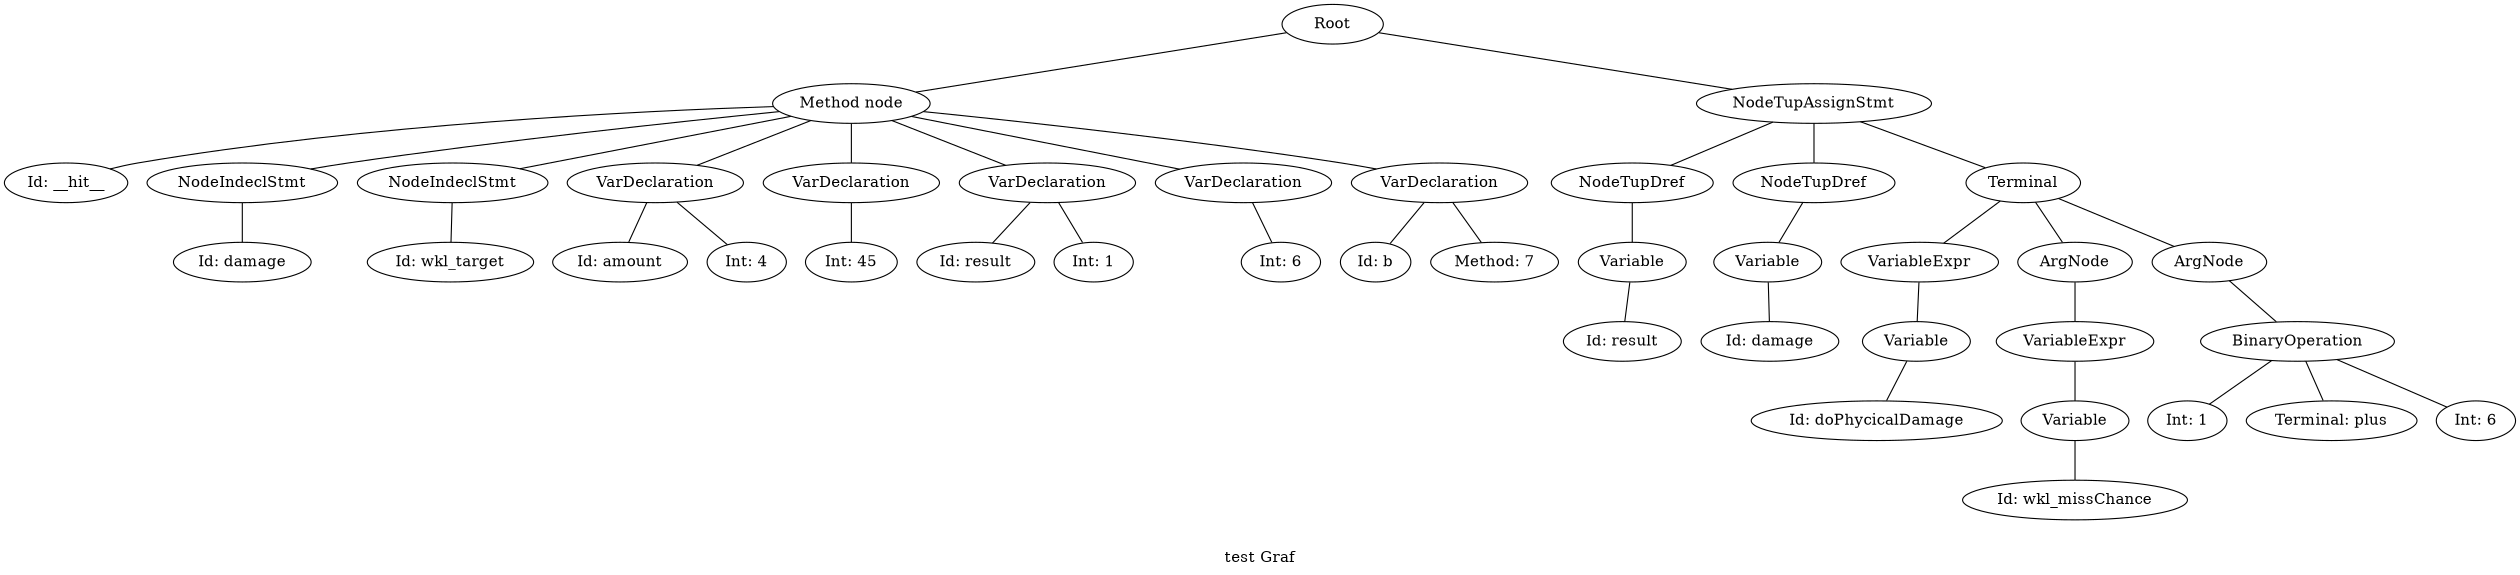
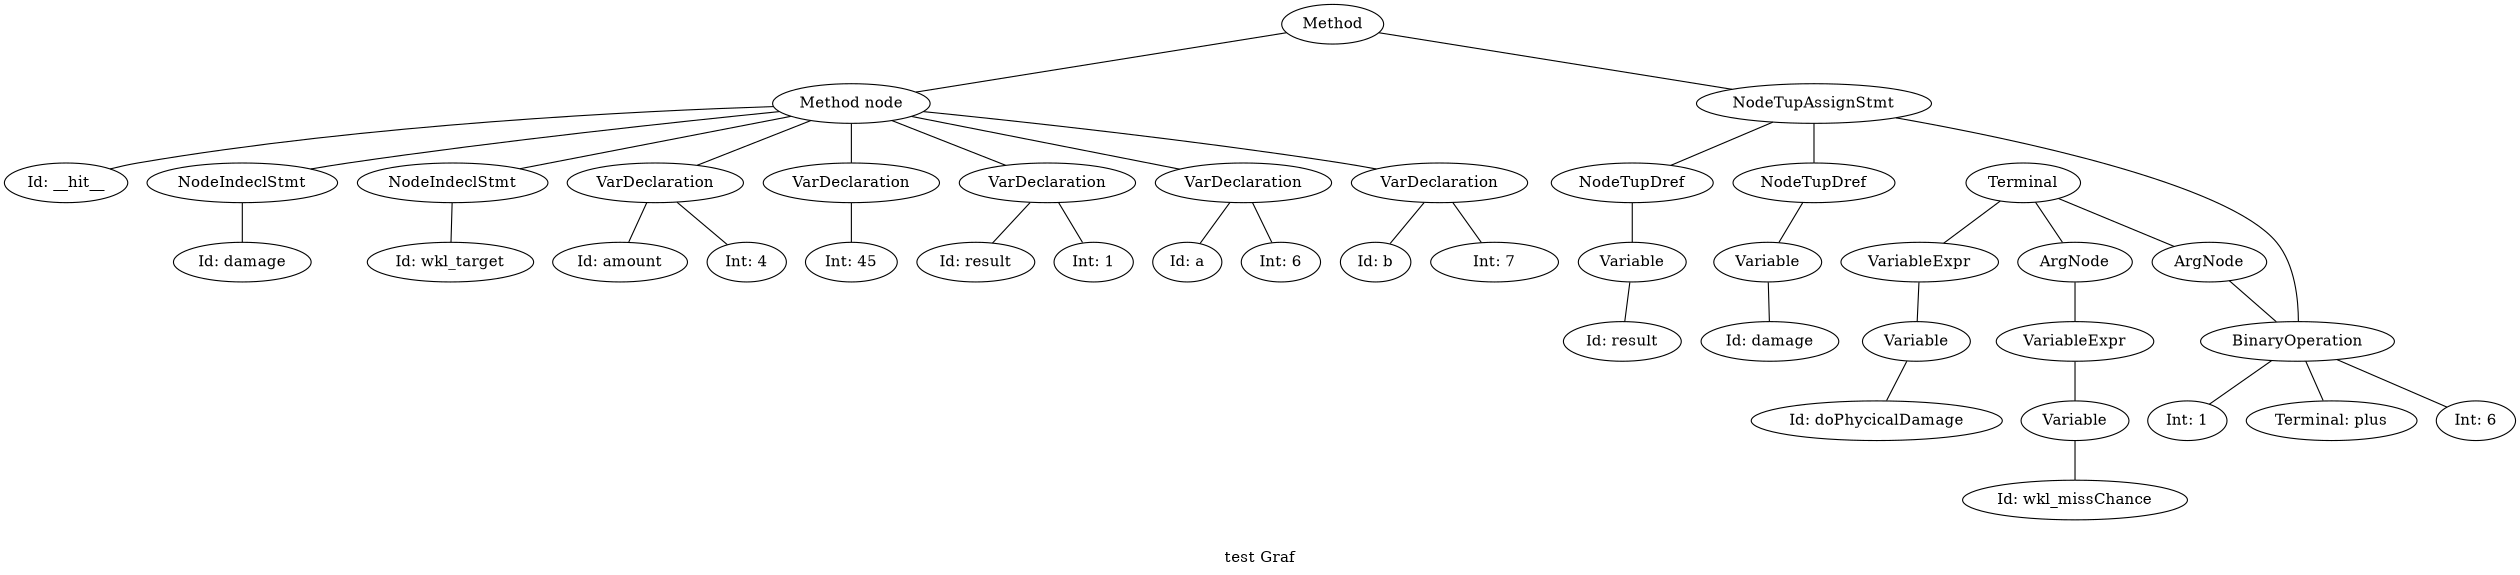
  graph {
    label="test Graf"
-   n1 [label=Root]
+   n1 [label=Method]
    n2 [label="Method node"]
    n3 [label=NodeTupAssignStmt]
    n4 [label="Id: __hit__"]
    n5 [label=NodeIndeclStmt]
    n6 [label=NodeIndeclStmt]
    n7 [label=VarDeclaration]
    n8 [label=VarDeclaration]
    n9 [label=VarDeclaration]
    n10 [label=VarDeclaration]
    n11 [label=VarDeclaration]
    n12 [label="Id: damage"]
    n13 [label="Id: wkl_target"]
    n14 [label="Id: amount"]
    n15 [label="Int: 4"]
    n16 [label="Int: 45"]
    n17 [label="Id: result"]
    n18 [label="Int: 1"]
+   n19 [label="Id: a"]
    n20 [label="Int: 6"]
    n21 [label="Id: b"]
-   n22 [label="Method: 7"]
+   n22 [label="Int: 7"]
    n23 [label=NodeTupDref]
    n24 [label=NodeTupDref]
    n25 [label=Terminal]
    n26 [label=Variable]
    n27 [label=Variable]
    n28 [label=VariableExpr]
    n29 [label=ArgNode]
    n30 [label=ArgNode]
    n31 [label="Id: result"]
    n32 [label="Id: damage"]
    n33 [label=Variable]
    n34 [label=VariableExpr]
    n35 [label=BinaryOperation]
    n36 [label="Id: doPhycicalDamage"]
    n37 [label=Variable]
    n38 [label="Int: 1"]
    n39 [label="Terminal: plus"]
    n40 [label="Int: 6"]
    n41 [label="Id: wkl_missChance"]
    n1 -- n2
    n1 -- n3
    n2 -- n4
    n2 -- n5
    n2 -- n6
    n2 -- n7
    n2 -- n8
    n2 -- n9
    n2 -- n10
    n2 -- n11
    n3 -- n23
    n3 -- n24
-   n3 -- n25
+   n3 -- n35
    n5 -- n12
    n6 -- n13
    n7 -- n14
    n7 -- n15
    n8 -- n16
    n9 -- n17
    n9 -- n18
+   n10 -- n19
    n10 -- n20
    n11 -- n21
    n11 -- n22
    n23 -- n26
    n24 -- n27
    n25 -- n28
    n25 -- n29
    n25 -- n30
    n26 -- n31
    n27 -- n32
    n28 -- n33
    n29 -- n34
    n30 -- n35
    n33 -- n36
    n34 -- n37
    n35 -- n38
    n35 -- n39
    n35 -- n40
    n37 -- n41
  }
